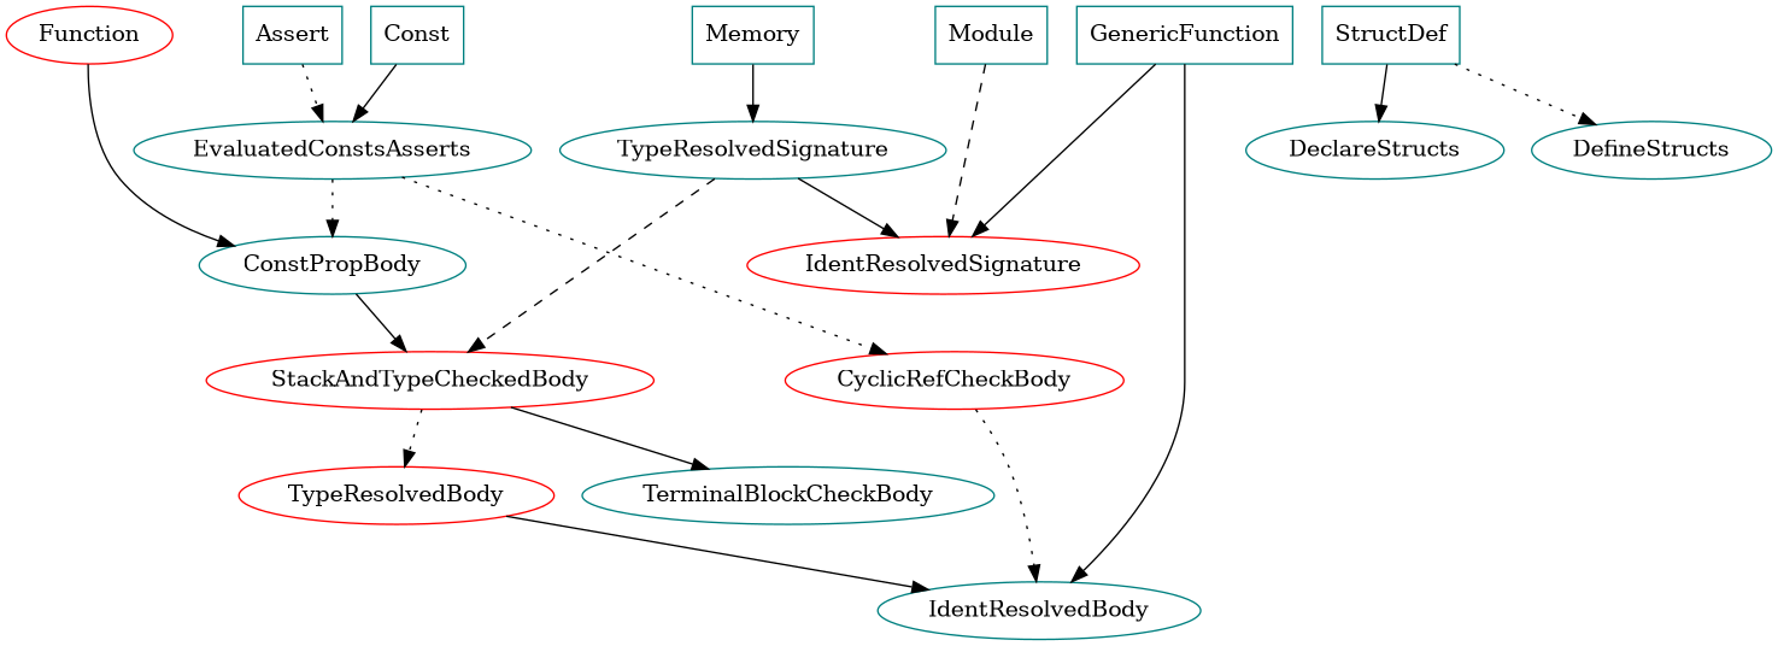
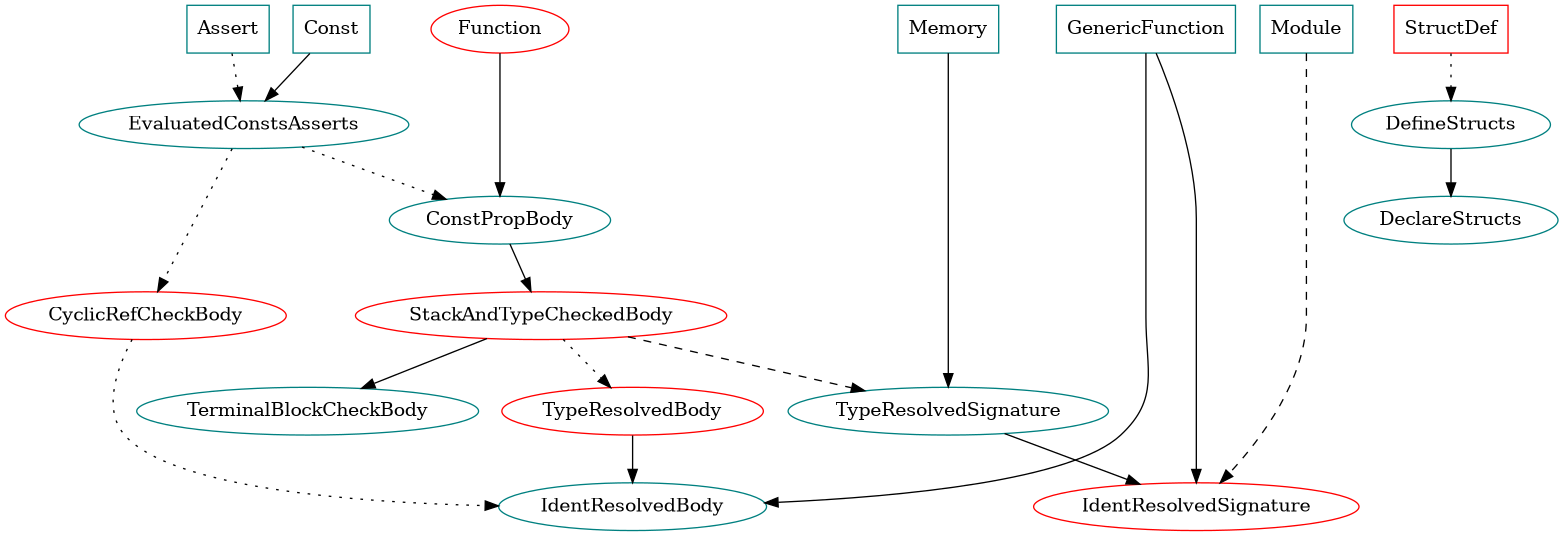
  strict digraph {
    node [color=teal]
    edge [style=solid]
    IdentResolvedSignature [color=red]
    IdentResolvedBody
    DeclareStructs
    TypeResolvedSignature
    TypeResolvedBody [color=red]
    CyclicRefCheckBody [color=red]
    DefineStructs
    TerminalBlockCheckBody
    StackAndTypeCheckedBody [color=red]
    ConstPropBody
    EvaluatedConstsAsserts
    Module [shape=box]
-   StructDef [shape=box]
+   StructDef [color=red shape=box]
    Memory [shape=box]
    GenericFunction [shape=box]
    Assert [shape=box]
    Const [shape=box]
    Function [color=red shape=ellipse]
    subgraph sub_1 {
      label=Passes
      IdentResolvedSignature
      IdentResolvedBody
      DeclareStructs
      TypeResolvedSignature
      TypeResolvedBody
      CyclicRefCheckBody
      DefineStructs
      TerminalBlockCheckBody
      StackAndTypeCheckedBody
      ConstPropBody
      EvaluatedConstsAsserts
    }
    subgraph sub_2 {
      label=Items
      rank=same
      Module
      StructDef
      Memory
      GenericFunction
      Assert
      Const
      Function
    }
    TypeResolvedSignature -> IdentResolvedSignature
    TypeResolvedBody -> IdentResolvedBody
    CyclicRefCheckBody -> IdentResolvedBody [style=dotted]
-   StructDef -> DeclareStructs
-   TypeResolvedSignature -> StackAndTypeCheckedBody [style=dashed]
+   DefineStructs -> DeclareStructs
+   StackAndTypeCheckedBody -> TypeResolvedSignature [style=dashed]
    StackAndTypeCheckedBody -> TypeResolvedBody [style=dotted]
    StackAndTypeCheckedBody -> TerminalBlockCheckBody
    ConstPropBody -> StackAndTypeCheckedBody
    EvaluatedConstsAsserts -> CyclicRefCheckBody [style=dotted]
    EvaluatedConstsAsserts -> ConstPropBody [style=dotted]
    Module -> IdentResolvedSignature [style=dashed]
    StructDef -> DefineStructs [style=dotted]
    Memory -> TypeResolvedSignature
    GenericFunction -> IdentResolvedSignature
    GenericFunction -> IdentResolvedBody
    Assert -> EvaluatedConstsAsserts [style=dotted]
    Const -> EvaluatedConstsAsserts
    Function -> ConstPropBody
  }
